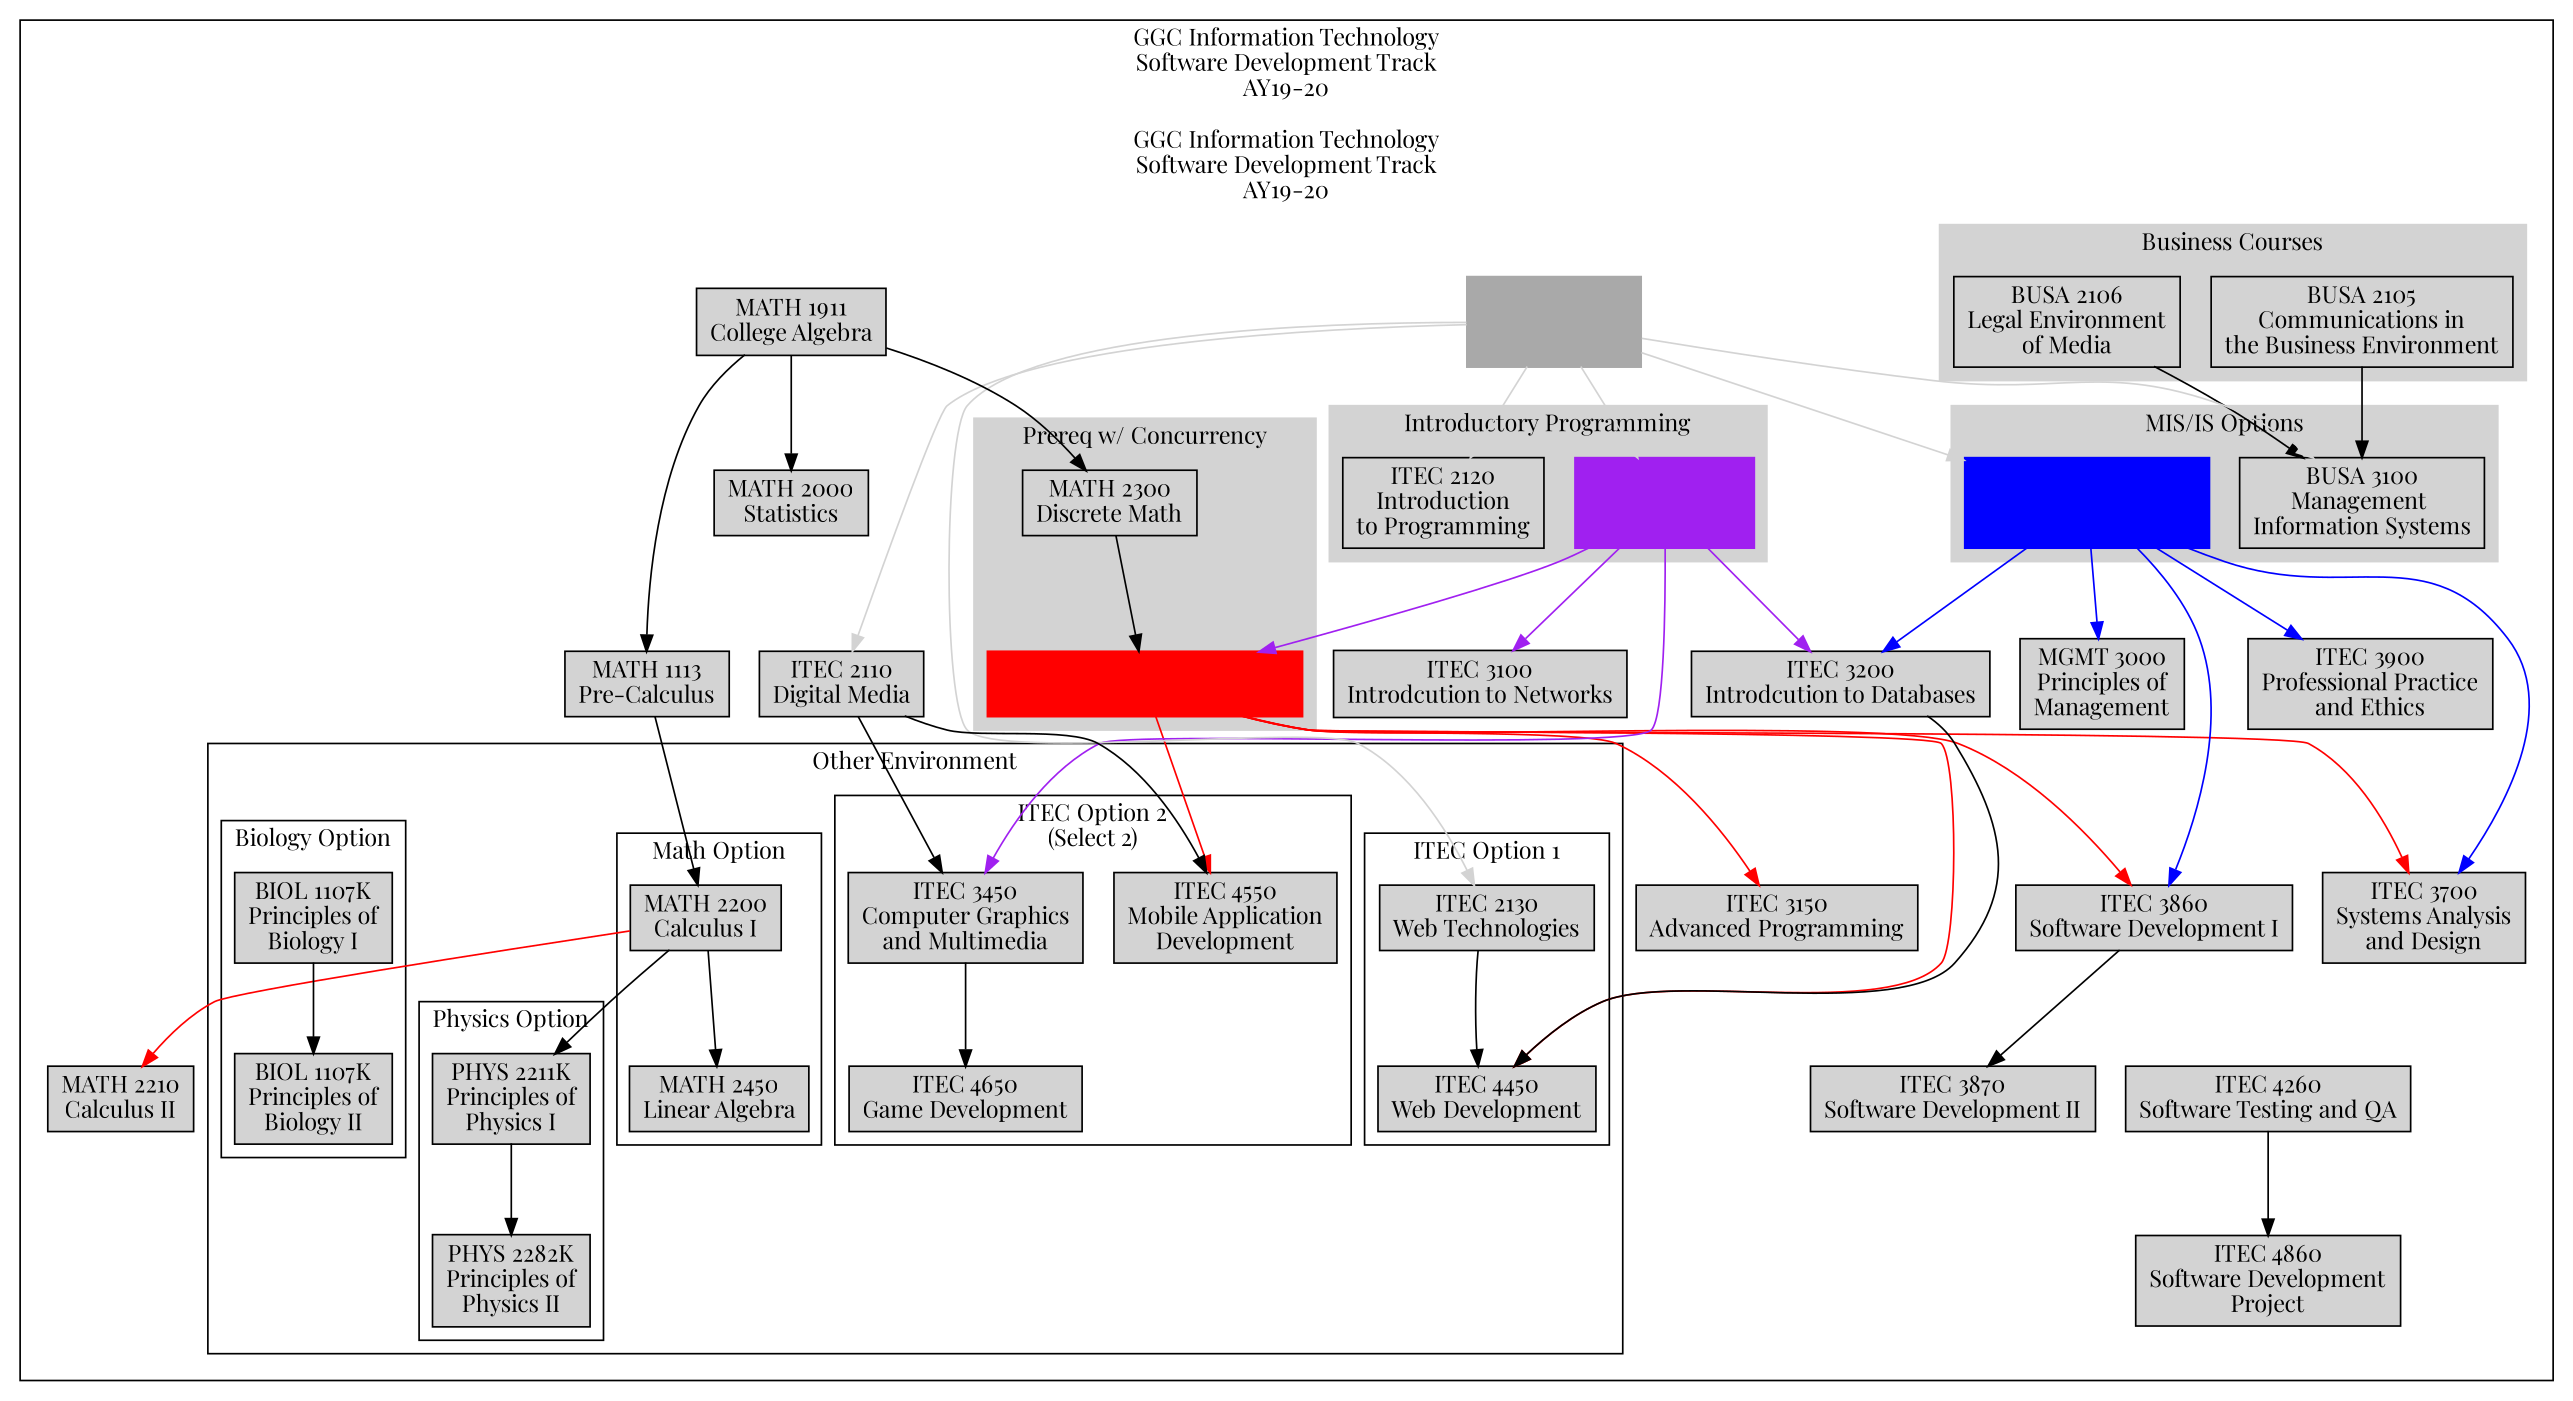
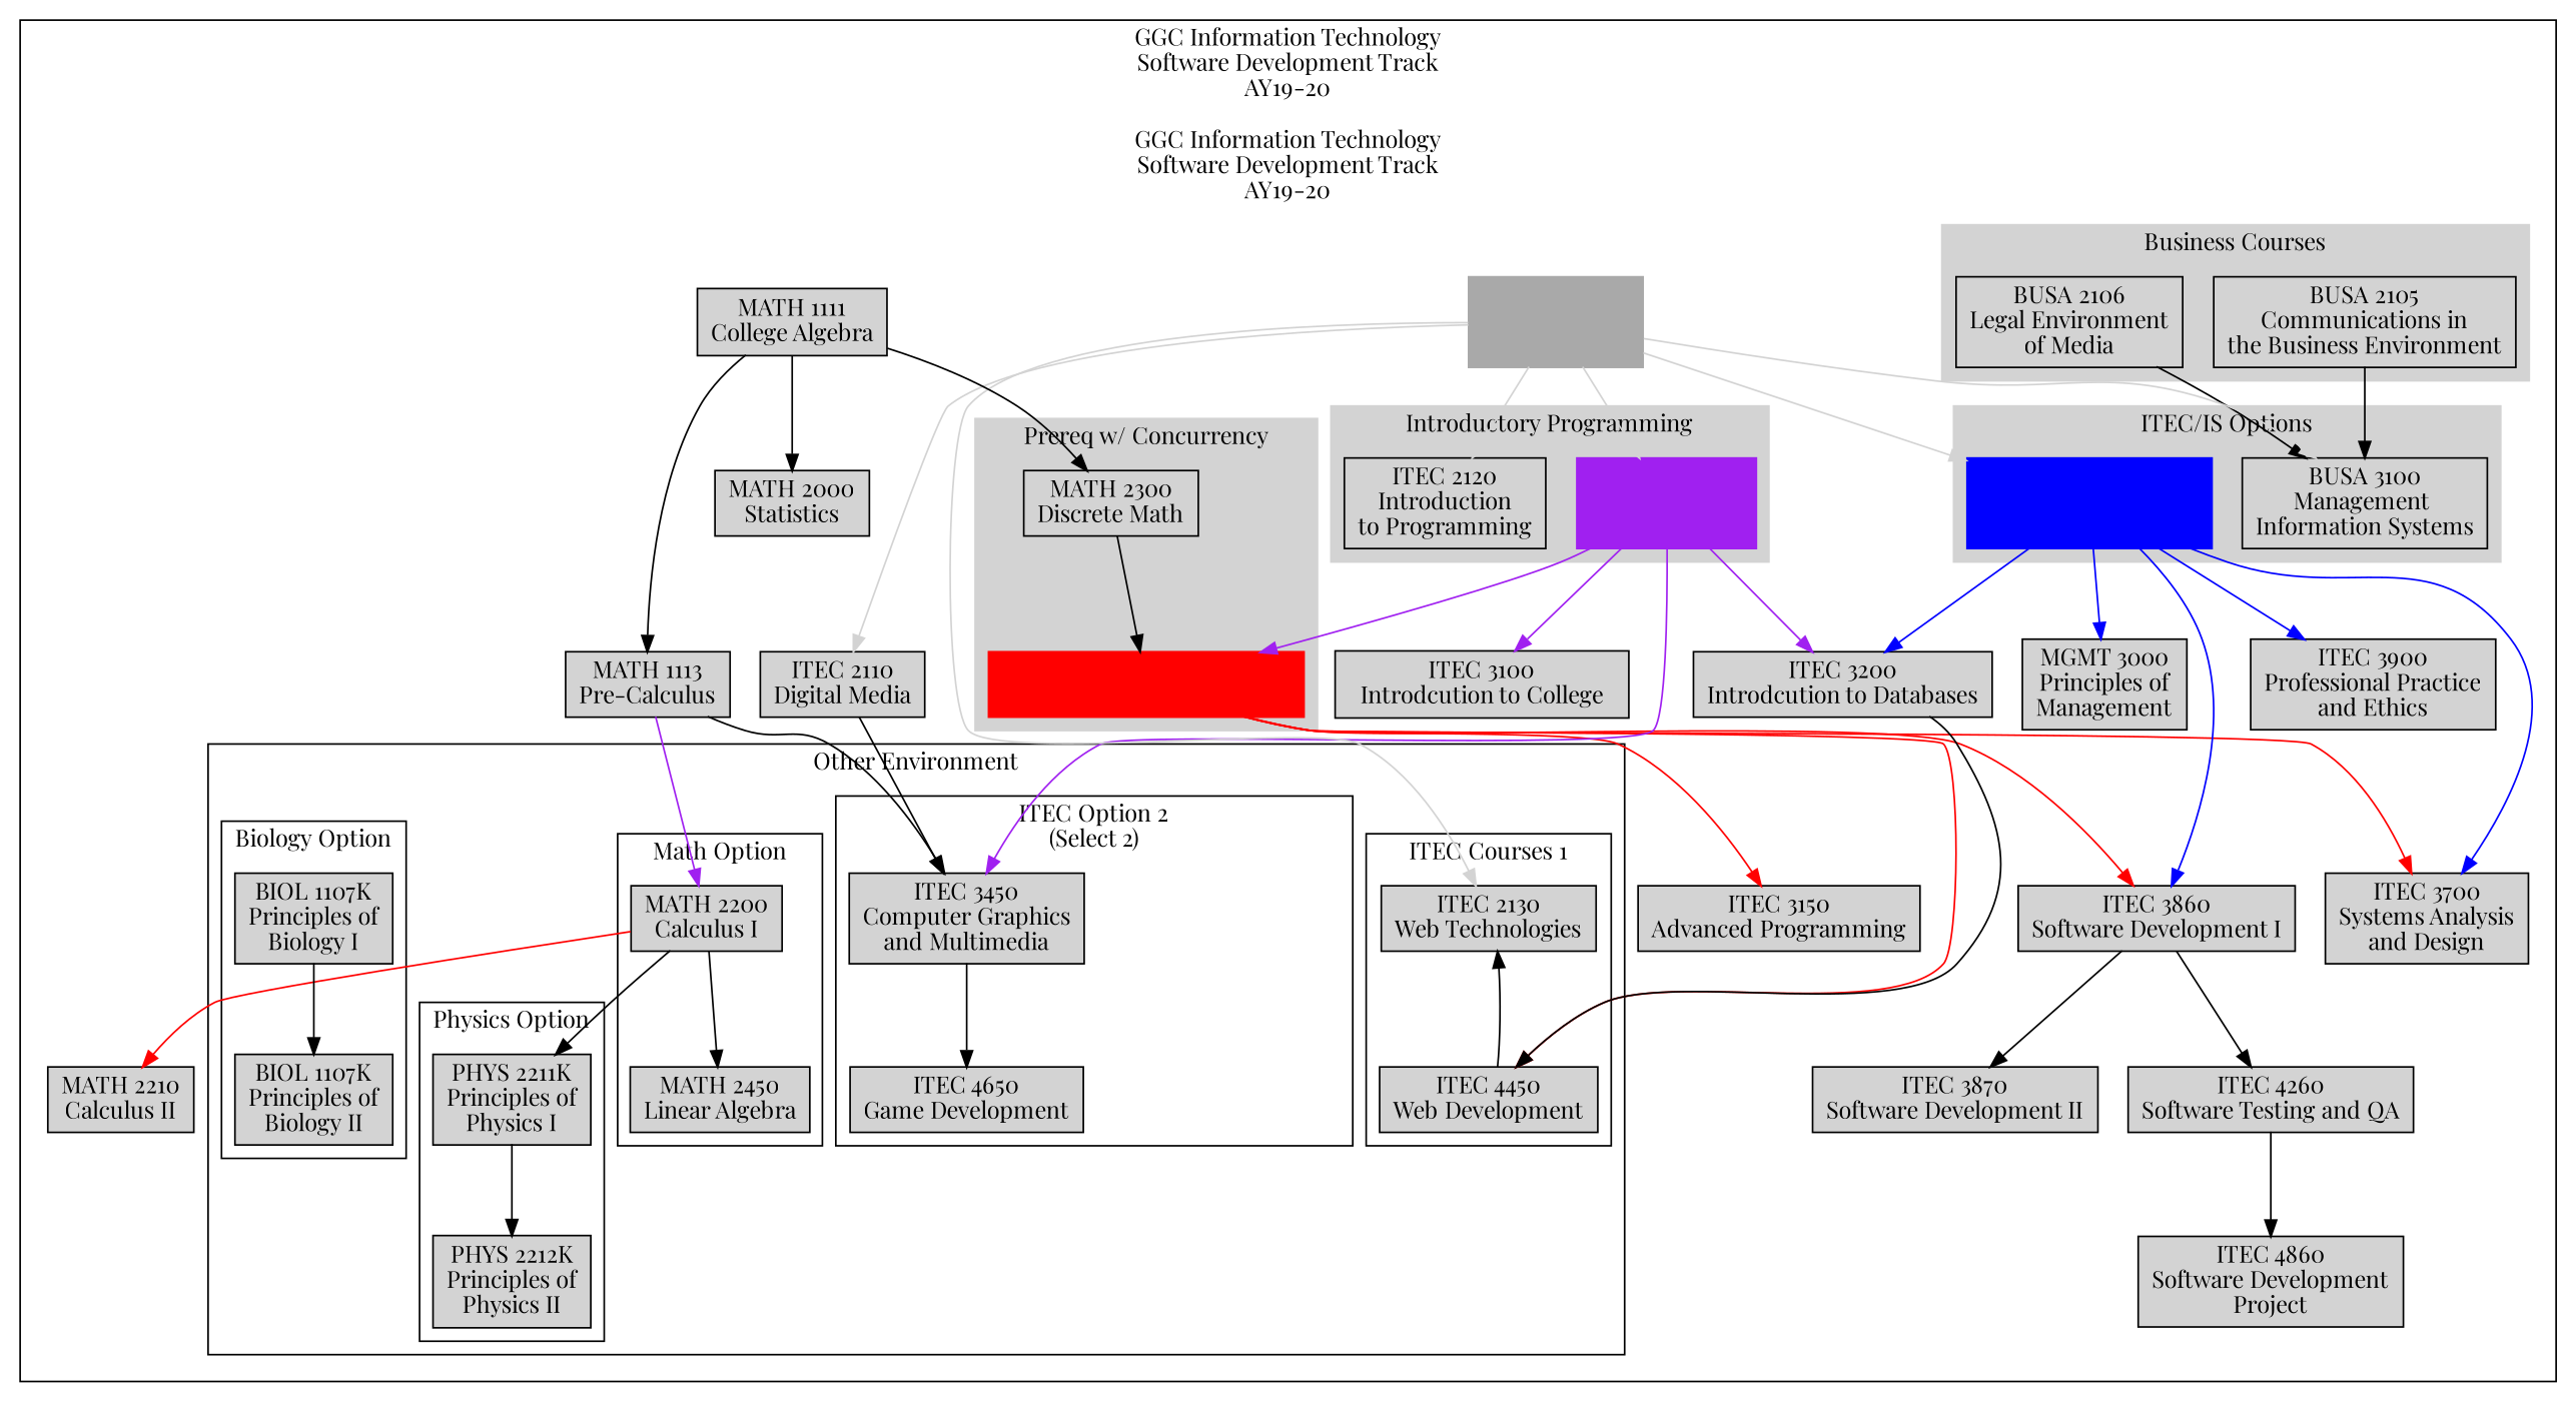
  digraph {
    compound=true
    fontname="Playfair Display"
    ranksep=0.75
    splines=true
    node [fontname="Playfair Display" fontsize=14 shape=record style=filled]
    edge [fontname="Playfair Display"]
    n1 [color=red fontcolor=red label="ITEC 2150\nIntermediate Programming"]
    n2 [label="MATH 2300\nDiscrete Math"]
    n3 [color=blue fontcolor=blue label="ITEC 2201\nIntrodcution to\nInformation Systems"]
    n4 [label="BUSA 3100\nManagement \nInformation Systems"]
    n5 [label="ITEC 2120\nIntroduction\nto Programming"]
    n6 [color=purple fontcolor=purple label="ITEC 2140\nProgramming \nFundamentals"]
    n7 [label="BUSA 2105\nCommunications in\nthe Business Environment"]
    n8 [label="BUSA 2106\nLegal Environment\nof Media"]
    n9 [label="MATH 2200\nCalculus I"]
    n10 [label="MATH 2450\nLinear Algebra"]
    n11 [label="ITEC 3450\nComputer Graphics\nand Multimedia"]
    n12 [label="ITEC 4650\nGame Development"]
-   n13 [label="ITEC 4550\nMobile Application\nDevelopment"]
    n14 [label="PHYS 2211K\nPrinciples of\nPhysics I"]
-   n15 [label="PHYS 2282K\nPrinciples of\nPhysics II"]
+   n15 [label="PHYS 2212K\nPrinciples of\nPhysics II"]
    n16 [label="ITEC 2130\nWeb Technologies"]
    n17 [label="ITEC 4450\nWeb Development"]
    n18 [label="BIOL 1107K\nPrinciples of\nBiology I"]
    n19 [label="BIOL 1107K\nPrinciples of\nBiology II"]
    n20 [color=darkgray fontcolor=darkgray label="ITEC 1001\nIntroduction \nto Computing"]
    n21 [label="ITEC 2110\nDigital Media"]
-   n22 [label="ITEC 3100\nIntrodcution to Networks"]
+   n22 [label="ITEC 3100\nIntrodcution to College"]
    n23 [label="ITEC 3200\nIntrodcution to Databases"]
    n24 [label="ITEC 3150\nAdvanced Programming"]
    n25 [label="ITEC 3700\nSystems Analysis\nand Design"]
    n26 [label="ITEC 3860\nSoftware Development I"]
    n27 [label="ITEC 3900\nProfessional Practice\nand Ethics"]
    n28 [label="MGMT 3000\nPrinciples of\nManagement"]
-   n29 [label="MATH 1911\nCollege Algebra"]
+   n29 [label="MATH 1111\nCollege Algebra"]
    n30 [label="MATH 1113\nPre-Calculus"]
    n31 [label="MATH 2000\nStatistics"]
    n32 [label="MATH 2210\nCalculus II"]
    n33 [label="ITEC 3870\nSoftware Development II"]
    n34 [label="ITEC 4260\nSoftware Testing and QA"]
    n35 [label="ITEC 4860\nSoftware Development\nProject"]
    subgraph cluster_1 {
      label="GGC Information Technology\nSoftware Development Track\nAY19-20"
      subgraph cluster_2 {
        color="#FFFFFF"
        label="GGC Information Technology\nSoftware Development Track\nAY19-20"
        style=filled
        n20
        n21
        n22
        n23
        n24
        n25
        n26
        n27
        n28
        n29
        n30
        n31
        n32
        n33
        n34
        n35
        subgraph cluster_3 {
          color=lightgrey
          label="Prereq w/ Concurrency"
          style=filled
          n1
          n2
        }
        subgraph cluster_4 {
          color=lightgrey
-         label="MIS/IS Options"
+         label="ITEC/IS Options"
          style=filled
          n3
          n4
        }
        subgraph cluster_5 {
          color=lightgrey
          label="Introductory Programming"
          style=filled
          n5
          n6
        }
        subgraph cluster_6 {
          color=lightgrey
          label="Business Courses"
          style=filled
          n7
          n8
        }
        subgraph cluster_7 {
          color=black
          label="Other Environment"
          style=solid
          subgraph cluster_8 {
            color=black
            label="Math Option"
            style=solid
            n9
            n10
          }
          subgraph cluster_9 {
            color=black
            label="ITEC Option 2\n(Select 2)"
            style=solid
            n11
            n12
-           n13
          }
          subgraph cluster_10 {
            color=black
            label="Physics Option"
            style=solid
            n14
            n15
          }
          subgraph cluster_11 {
            color=black
-           label="ITEC Option 1"
+           label="ITEC Courses 1"
            style=solid
            n16
            n17
          }
          subgraph cluster_12 {
            color=black
            label="Biology Option"
            style=solid
            n18
            n19
          }
        }
      }
    }
-   n1 -> n13 [color=red]
    n1 -> n17 [color=red]
    n1 -> n24 [color=red lltail=clusterdiscrete]
    n1 -> n25 [color=red lltail=clusterdiscrete]
    n1 -> n26 [color=red]
    n2 -> n1
    n3 -> n23 [color=blue]
    n3 -> n25 [color=blue]
    n3 -> n26 [color=blue]
    n3 -> n27 [color=blue]
    n3 -> n28 [color=blue]
    n6 -> n1 [color=purple]
    n6 -> n11 [color=purple]
    n6 -> n22 [color=purple]
    n6 -> n23 [color=purple]
    n7 -> n4
    n8 -> n4
    n9 -> n10
    n9 -> n14
    n9 -> n32 [color=red]
    n11 -> n12
    n14 -> n15
-   n16 -> n17
+   n17 -> n16
    n18 -> n19
    n20 -> n3 [color=lightgray]
    n20 -> n4 [color=lightgray]
    n20 -> n5 [color=lightgray]
    n20 -> n6 [color=lightgray]
    n20 -> n16 [color=lightgray]
    n20 -> n21 [color=lightgray]
    n21 -> n11
-   n21 -> n13
    n23 -> n17
    n26 -> n33
+   n26 -> n34
    n29 -> n2
    n29 -> n30
    n29 -> n31
-   n30 -> n9
+   n30 -> n9 [color=purple]
+   n30 -> n11
    n34 -> n35
  }
